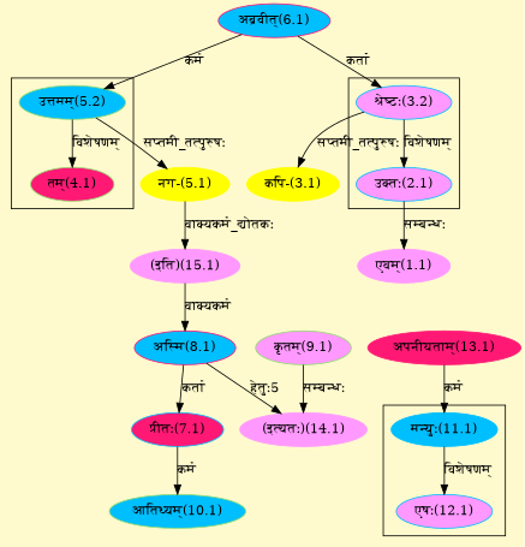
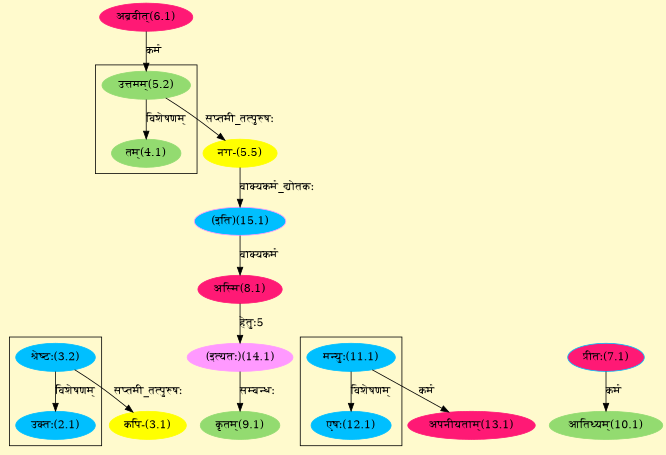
  digraph {
    bgcolor=lemonchiffon1
    compound=true
    rankdir=BT
    node [color="#00BFFF" style=filled]
    edge [dir=back]
-   n1 [label="उक्तः(2.1)" fillcolor="#FF99FF"]
-   n2 [label="श्रेष्ठः(3.2)" fillcolor="#FF99FF"]
-   n3 [color="#93DB70" label="तम्(4.1)" fillcolor="#FF1975"]
-   n4 [color="#93DB70" label="उत्तमम्(5.2)" fillcolor="#00BFFF"]
-   n5 [label="एषः(12.1)" fillcolor="#FF99FF"]
+   n1 [label="उक्तः(2.1)"]
+   n2 [label="श्रेष्ठः(3.2)"]
+   n3 [color="#93DB70" label="तम्(4.1)"]
+   n4 [color="#93DB70" label="उत्तमम्(5.2)"]
+   n5 [label="एषः(12.1)"]
    n6 [label="मन्युः(11.1)"]
-   n7 [color="#FF1975" label="अब्रवीत्(6.1)" fillcolor="#00BFFF"]
+   n7 [color="#FF1975" label="अब्रवीत्(6.1)"]
    n8 [color="#FF1975" label="अपनीयताम्(13.1)"]
-   n9 [color="#FF99FF" label="एवम्(1.1)"]
    n10 [color="#FFFF00" label="कपि-(3.1)"]
-   n11 [color="#FFFF00" label="नग-(5.1)"]
+   n11 [color="#FFFF00" label="नग-(5.5)"]
    n12 [fillcolor="#FF1975" label="प्रीतः(7.1)"]
-   n13 [color="#FF1975" label="अस्मि(8.1)" fillcolor="#00BFFF"]
-   n14 [color="#FF99FF" label="(इति)(15.1)"]
-   n15 [color="#93DB70" label="कृतम्(9.1)" fillcolor="#FF99FF"]
+   n13 [color="#FF1975" label="अस्मि(8.1)"]
+   n14 [color="#FF99FF" label="(इति)(15.1)" fillcolor="#00BFFF"]
+   n15 [color="#93DB70" label="कृतम्(9.1)"]
    n16 [color="#FF99FF" label="(इत्यतः)(14.1)"]
-   n17 [color="#93DB70" label="आतिथ्यम्(10.1)" fillcolor="#00BFFF"]
+   n17 [color="#93DB70" label="आतिथ्यम्(10.1)"]
    subgraph cluster_1 {
      n1
      n2
    }
    subgraph cluster_2 {
      n3
      n4
    }
    subgraph cluster_3 {
      n5
      n6
    }
    n1 -> n2 [label="विशेषणम्"]
-   n2 -> n7 [label="कर्ता"]
    n3 -> n4 [label="विशेषणम्"]
    n4 -> n7 [label="कर्म"]
    n5 -> n6 [label="विशेषणम्"]
-   n6 -> n8 [label="कर्म"]
-   n9 -> n1 [label="सम्बन्धः"]
+   n8 -> n6 [label="कर्म"]
    n10 -> n2 [label="सप्तमी_तत्पुरुषः"]
    n11 -> n4 [label="सप्तमी_तत्पुरुषः"]
-   n12 -> n13 [label="कर्ता"]
    n13 -> n14 [label="वाक्यकर्म"]
    n14 -> n11 [label="वाक्यकर्म_द्योतकः"]
-   n16 -> n15 [label="सम्बन्धः"]
+   n15 -> n16 [label="सम्बन्धः"]
    n16 -> n13 [label="हेतुः5"]
    n17 -> n12 [label="कर्म"]
  }
